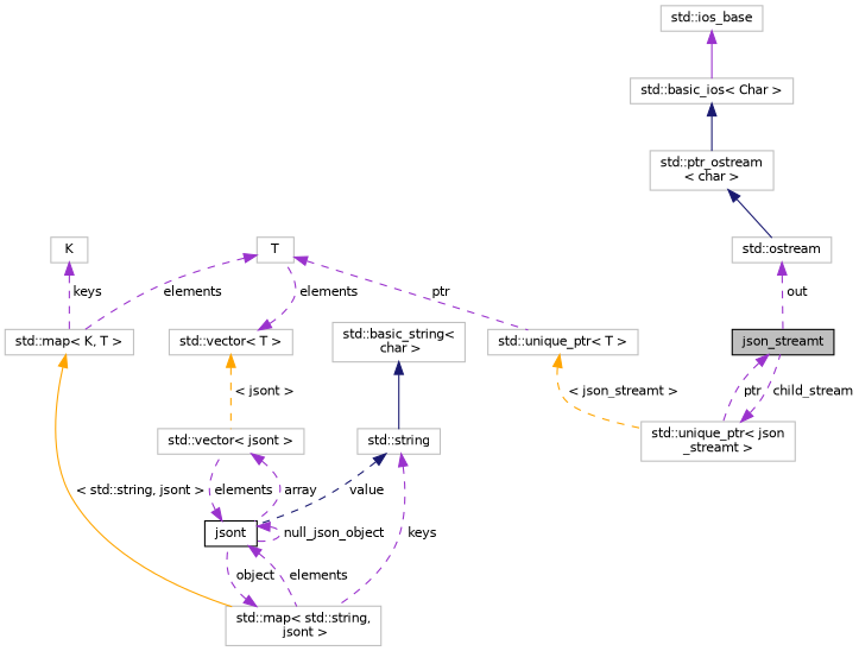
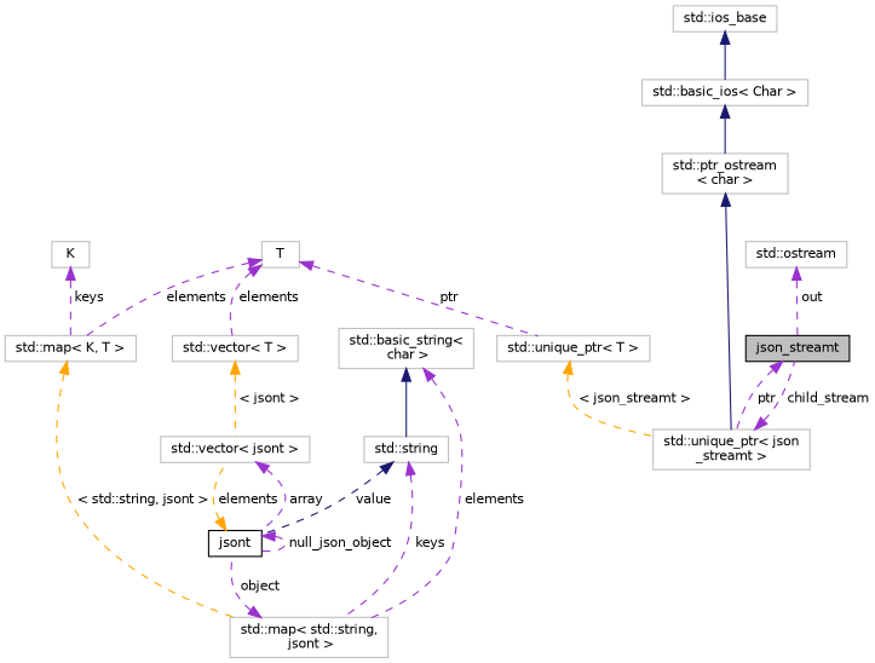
  digraph {
    node [color=grey75 fontname=Helvetica fontsize=10 shape=record]
    edge [color=darkorchid3 dir=back fontname=Helvetica fontsize=10 labelfontname=Helvetica labelfontsize=10 style=dashed]
    n1 [color=black fillcolor=grey75 fontcolor=black height=0.2 label=json_streamt style=filled width=0.4]
    n2 [height=0.2 label="std::unique_ptr\< json\l_streamt \>" width=0.4]
    n3 [height=0.2 label="std::unique_ptr\< T \>" width=0.4]
    n4 [height=0.2 label=T width=0.4]
    n5 [height=0.2 label="std::vector\< T \>" width=0.4]
    n6 [height=0.2 label="std::map\< K, T \>" width=0.4]
    n7 [height=0.2 label="std::vector\< jsont \>" width=0.4]
    n8 [height=0.2 label="std::map\< std::string,\l jsont \>" width=0.4]
    n9 [color=black height=0.2 label=jsont width=0.4]
    n10 [height=0.2 label="std::string" width=0.4]
    n11 [height=0.2 label="std::basic_string\<\l char \>" width=0.4]
    n12 [height=0.2 label=K width=0.4]
    n13 [height=0.2 label="std::ostream" width=0.4]
    n14 [height=0.2 label="std::ptr_ostream\l\< char \>" width=0.4]
    n15 [height=0.2 label="std::basic_ios\< Char \>" width=0.4]
    n16 [height=0.2 label="std::ios_base" width=0.4]
    n1 -> n2 [label=" ptr"]
    n2 -> n1 [label=" child_stream"]
    n3 -> n2 [color=orange label=" \< json_streamt \>"]
    n4 -> n3 [label=" ptr"]
-   n5 -> n4 [label=" elements"]
+   n4 -> n5 [label=" elements"]
    n4 -> n6 [label=" elements"]
    n5 -> n7 [color=orange label=" \< jsont \>"]
-   n6 -> n8 [color=orange label=" \< std::string, jsont \>" style=solid]
+   n6 -> n8 [color=orange label=" \< std::string, jsont \>"]
    n7 -> n9 [label=" array"]
    n8 -> n9 [label=" object"]
-   n9 -> n7 [label=" elements"]
-   n9 -> n8 [label=" elements"]
+   n9 -> n7 [color=orange label=" elements"]
+   n11 -> n8 [label=" elements"]
    n9 -> n9 [label=" null_json_object"]
    n10 -> n8 [label=" keys"]
    n10 -> n9 [color=midnightblue label=" value"]
    n11 -> n10 [color=midnightblue style=solid]
    n12 -> n6 [label=" keys"]
    n13 -> n1 [label=" out"]
-   n14 -> n13 [color=midnightblue style=solid]
+   n14 -> n2 [color=midnightblue style=solid]
    n15 -> n14 [color=midnightblue style=solid]
-   n16 -> n15 [style=solid]
+   n16 -> n15 [color=midnightblue style=solid]
  }
